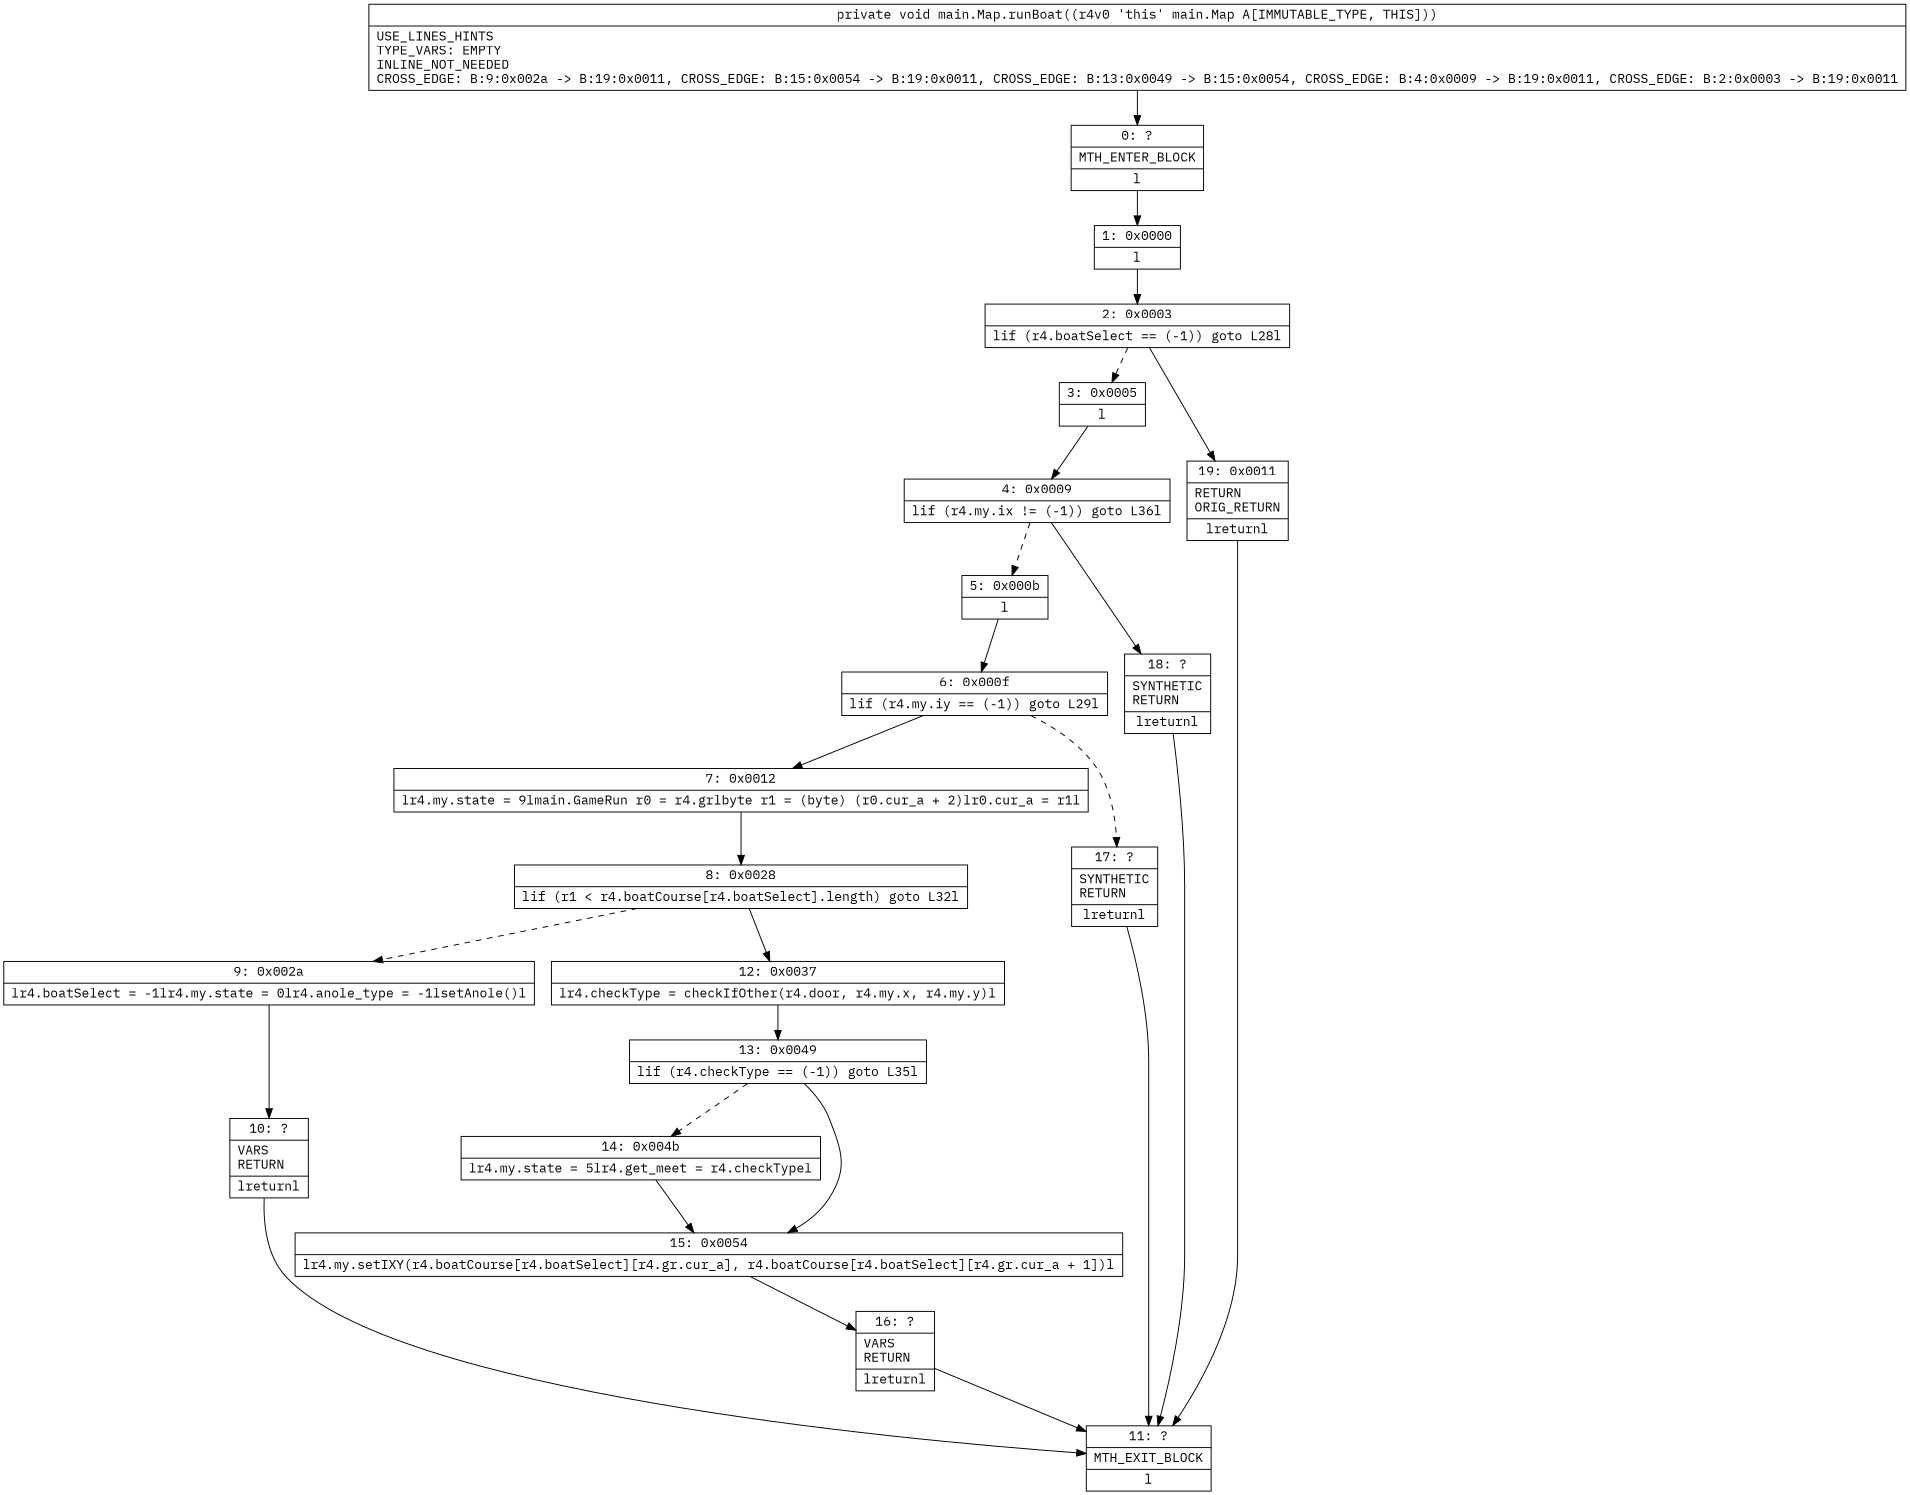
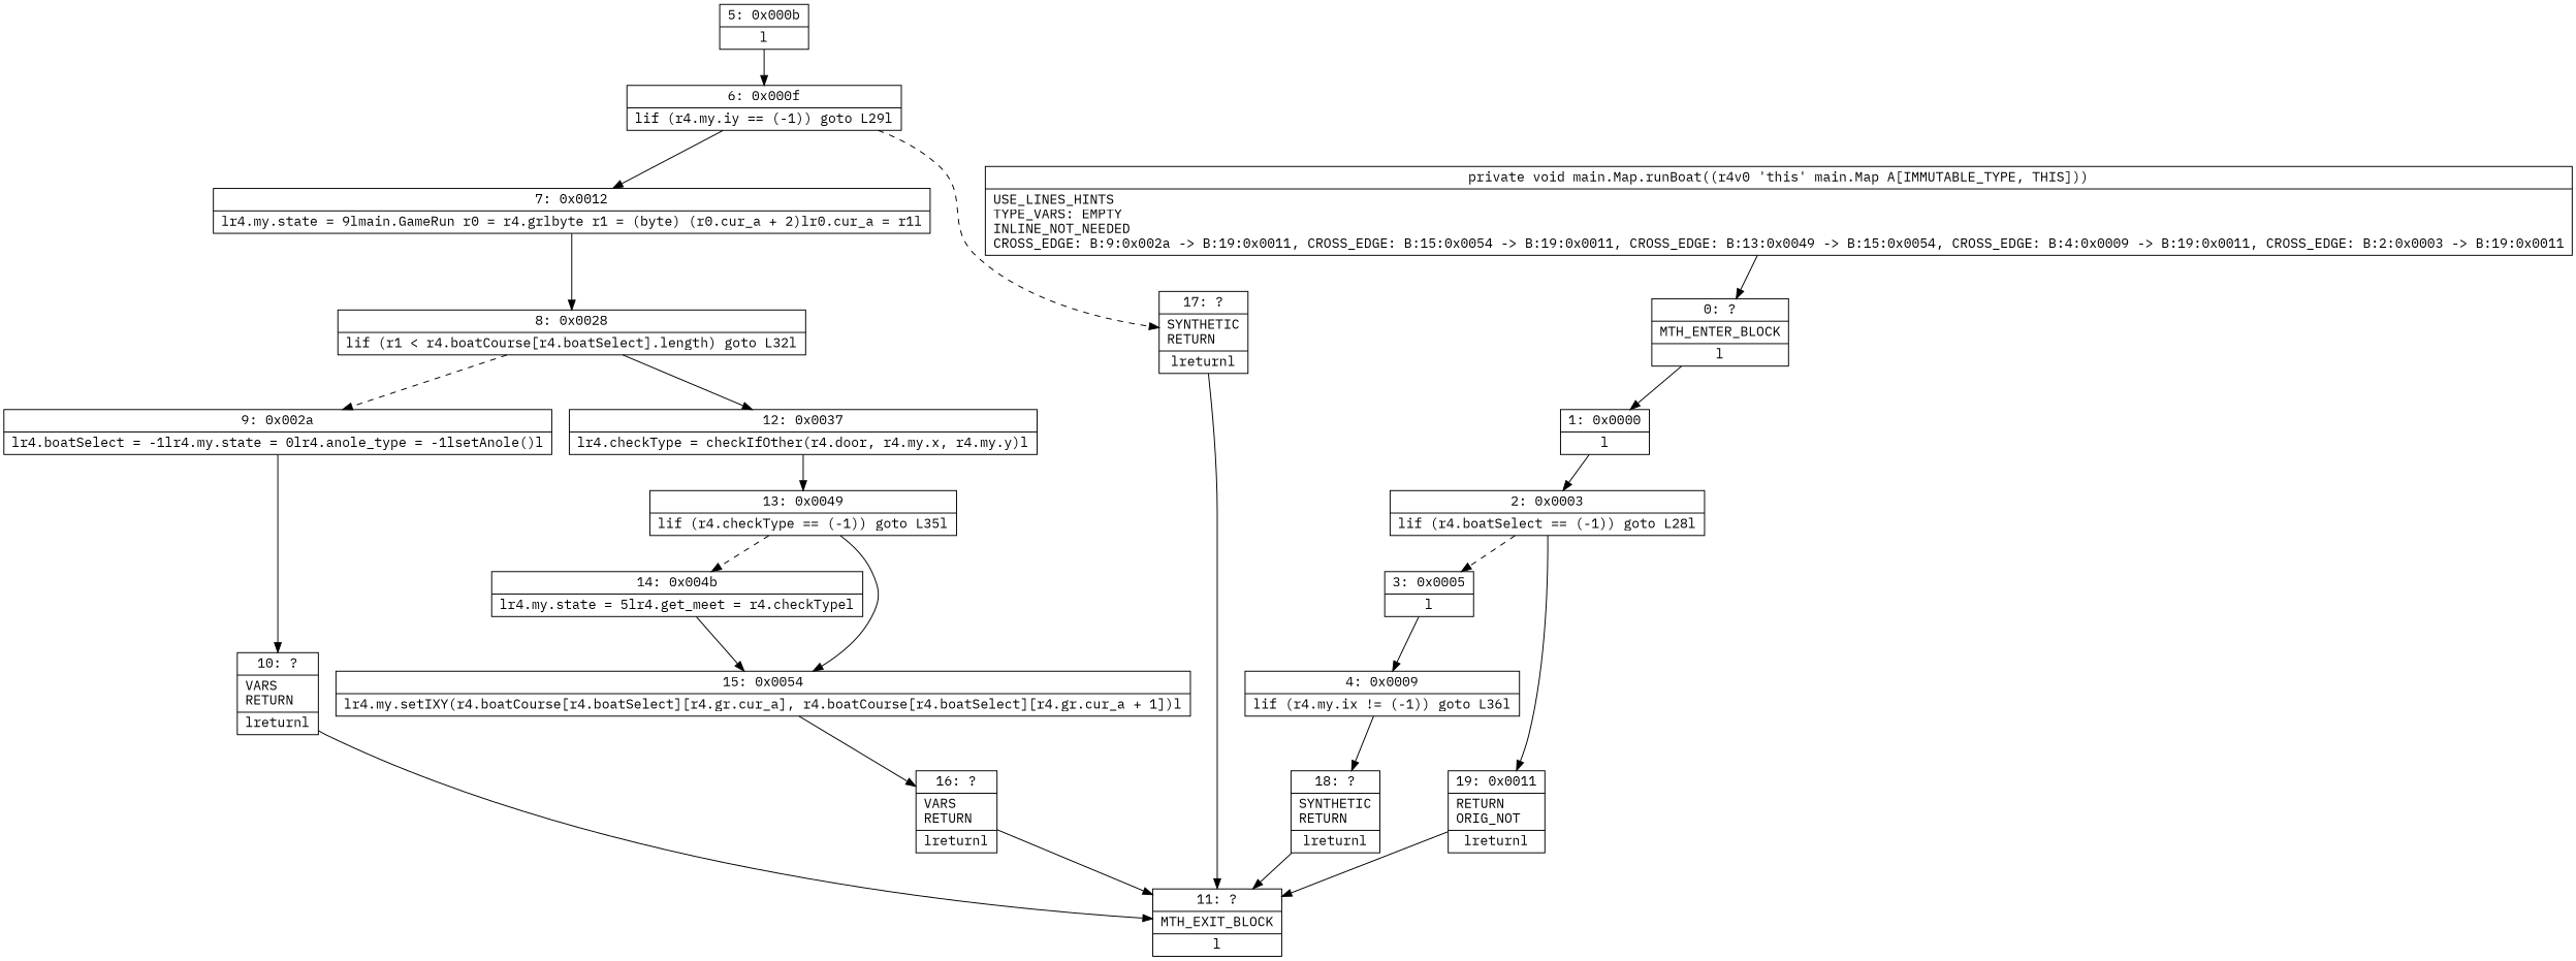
  digraph {
    fontname="IBM Plex Mono"
    node [fontname="IBM Plex Mono" shape=record]
    edge [fontname="IBM Plex Mono"]
    n1 [label="{0\:\ ?|MTH_ENTER_BLOCK\l|l}"]
    n2 [label="{1\:\ 0x0000|l}"]
    n3 [label="{2\:\ 0x0003|lif (r4.boatSelect == (\-1)) goto L28l}"]
    n4 [label="{3\:\ 0x0005|l}"]
-   n5 [label="{19\:\ 0x0011|RETURN\lORIG_RETURN\l|lreturnl}"]
+   n5 [label="{19\:\ 0x0011|RETURN\lORIG_NOT\l|lreturnl}"]
    n6 [label="{4\:\ 0x0009|lif (r4.my.ix != (\-1)) goto L36l}"]
    n7 [label="{11\:\ ?|MTH_EXIT_BLOCK\l|l}"]
    n8 [label="{5\:\ 0x000b|l}"]
    n9 [label="{18\:\ ?|SYNTHETIC\lRETURN\l|lreturnl}"]
    n10 [label="{6\:\ 0x000f|lif (r4.my.iy == (\-1)) goto L29l}"]
    n11 [label="{7\:\ 0x0012|lr4.my.state = 9lmain.GameRun r0 = r4.grlbyte r1 = (byte) (r0.cur_a + 2)lr0.cur_a = r1l}"]
    n12 [label="{17\:\ ?|SYNTHETIC\lRETURN\l|lreturnl}"]
    n13 [label="{8\:\ 0x0028|lif (r1 \< r4.boatCourse[r4.boatSelect].length) goto L32l}"]
    n14 [label="{9\:\ 0x002a|lr4.boatSelect = \-1lr4.my.state = 0lr4.anole_type = \-1lsetAnole()l}"]
    n15 [label="{12\:\ 0x0037|lr4.checkType = checkIfOther(r4.door, r4.my.x, r4.my.y)l}"]
    n16 [label="{10\:\ ?|VARS\lRETURN\l|lreturnl}"]
    n17 [label="{13\:\ 0x0049|lif (r4.checkType == (\-1)) goto L35l}"]
    n18 [label="{14\:\ 0x004b|lr4.my.state = 5lr4.get_meet = r4.checkTypel}"]
    n19 [label="{15\:\ 0x0054|lr4.my.setIXY(r4.boatCourse[r4.boatSelect][r4.gr.cur_a], r4.boatCourse[r4.boatSelect][r4.gr.cur_a + 1])l}"]
    n20 [label="{16\:\ ?|VARS\lRETURN\l|lreturnl}"]
    n21 [label="{private void main.Map.runBoat((r4v0 'this' main.Map A[IMMUTABLE_TYPE, THIS]))  | USE_LINES_HINTS\lTYPE_VARS: EMPTY\lINLINE_NOT_NEEDED\lCROSS_EDGE: B:9:0x002a \-\> B:19:0x0011, CROSS_EDGE: B:15:0x0054 \-\> B:19:0x0011, CROSS_EDGE: B:13:0x0049 \-\> B:15:0x0054, CROSS_EDGE: B:4:0x0009 \-\> B:19:0x0011, CROSS_EDGE: B:2:0x0003 \-\> B:19:0x0011\l}"]
    n1 -> n2
    n2 -> n3
    n3 -> n4 [style=dashed]
    n3 -> n5
    n4 -> n6
    n5 -> n7
-   n6 -> n8 [style=dashed]
    n6 -> n9
    n8 -> n10
    n9 -> n7
    n10 -> n11
    n10 -> n12 [style=dashed]
    n11 -> n13
    n12 -> n7
    n13 -> n14 [style=dashed]
    n13 -> n15
    n14 -> n16
    n15 -> n17
    n16 -> n7
    n17 -> n18 [style=dashed]
    n17 -> n19
    n18 -> n19
    n19 -> n20
    n20 -> n7
    n21 -> n1
  }
